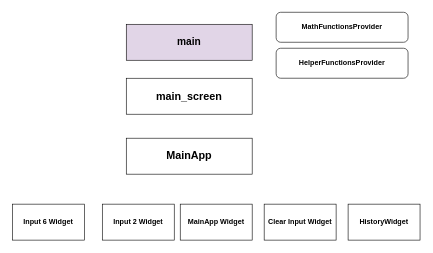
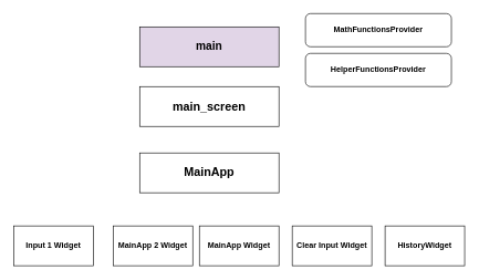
  <mxCell id="0" />
  <mxCell id="1" parent="0" />
  <mxCell id="2" value="&lt;font style=&quot;font-size: 17px&quot;&gt;main&lt;/font&gt;" style="rounded=0;whiteSpace=wrap;html=1;fontStyle=1;align=center;fillColor=#e1d5e7;" vertex="1" parent="1"><mxGeometry x="210" y="40" width="210" height="60" as="geometry" /></mxCell>
  <mxCell id="3" value="&lt;div style=&quot;font-size: 18px&quot; align=&quot;center&quot;&gt;main_screen&lt;/div&gt;" style="rounded=0;whiteSpace=wrap;html=1;fontStyle=1;align=center;" vertex="1" parent="1"><mxGeometry x="210" y="130" width="210" height="60" as="geometry" /></mxCell>
  <mxCell id="4" value="&lt;div style=&quot;font-size: 18px&quot; align=&quot;center&quot;&gt;&lt;font style=&quot;font-size: 18px&quot;&gt;MainApp&lt;/font&gt;&lt;/div&gt;" style="rounded=0;whiteSpace=wrap;html=1;fontStyle=1;align=center;" vertex="1" parent="1"><mxGeometry x="210" y="230" width="210" height="60" as="geometry" /></mxCell>
  <mxCell id="5" value="MathFunctionsProvider" style="rounded=1;whiteSpace=wrap;html=1;fontStyle=1" vertex="1" parent="1"><mxGeometry x="460" y="20" width="220" height="50" as="geometry" /></mxCell>
  <mxCell id="6" value="&lt;div&gt;HelperFunctionsProvider&lt;/div&gt;" style="rounded=1;whiteSpace=wrap;html=1;fontStyle=1" vertex="1" parent="1"><mxGeometry x="460" y="80" width="220" height="50" as="geometry" /></mxCell>
- <mxCell id="7" value="Input 6 Widget" style="rounded=0;whiteSpace=wrap;html=1;fontStyle=1" vertex="1" parent="1"><mxGeometry x="20" y="340" width="120" height="60" as="geometry" /></mxCell>
- <mxCell id="8" value="Input 2 Widget" style="rounded=0;whiteSpace=wrap;html=1;fontStyle=1" vertex="1" parent="1"><mxGeometry x="170" y="340" width="120" height="60" as="geometry" /></mxCell>
+ <mxCell id="7" value="Input 1 Widget" style="rounded=0;whiteSpace=wrap;html=1;fontStyle=1" vertex="1" parent="1"><mxGeometry x="20" y="340" width="120" height="60" as="geometry" /></mxCell>
+ <mxCell id="8" value="MainApp 2 Widget" style="rounded=0;whiteSpace=wrap;html=1;fontStyle=1" vertex="1" parent="1"><mxGeometry x="170" y="340" width="120" height="60" as="geometry" /></mxCell>
  <mxCell id="9" value="&lt;div&gt;MainApp Widget&lt;/div&gt;" style="rounded=0;whiteSpace=wrap;html=1;fontStyle=1" vertex="1" parent="1"><mxGeometry x="300" y="340" width="120" height="60" as="geometry" /></mxCell>
  <mxCell id="10" value="&lt;div&gt;Clear Input Widget&lt;/div&gt;" style="rounded=0;whiteSpace=wrap;html=1;fontStyle=1" vertex="1" parent="1"><mxGeometry x="440" y="340" width="120" height="60" as="geometry" /></mxCell>
  <mxCell id="11" value="HistoryWidget" style="rounded=0;whiteSpace=wrap;html=1;fontStyle=1" vertex="1" parent="1"><mxGeometry x="580" y="340" width="120" height="60" as="geometry" /></mxCell>
